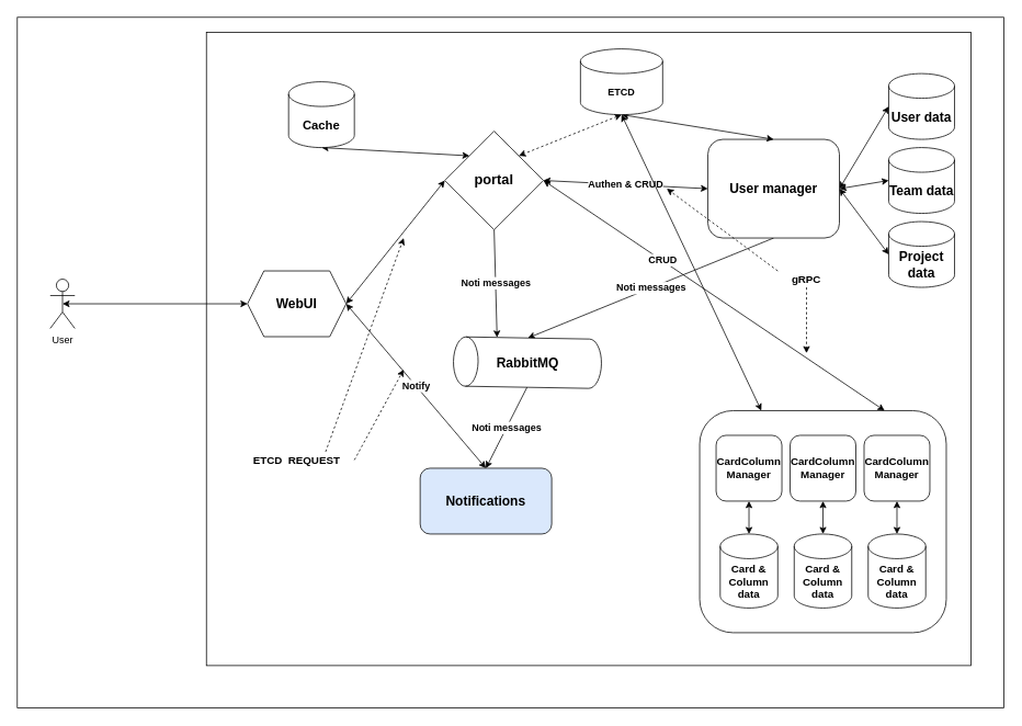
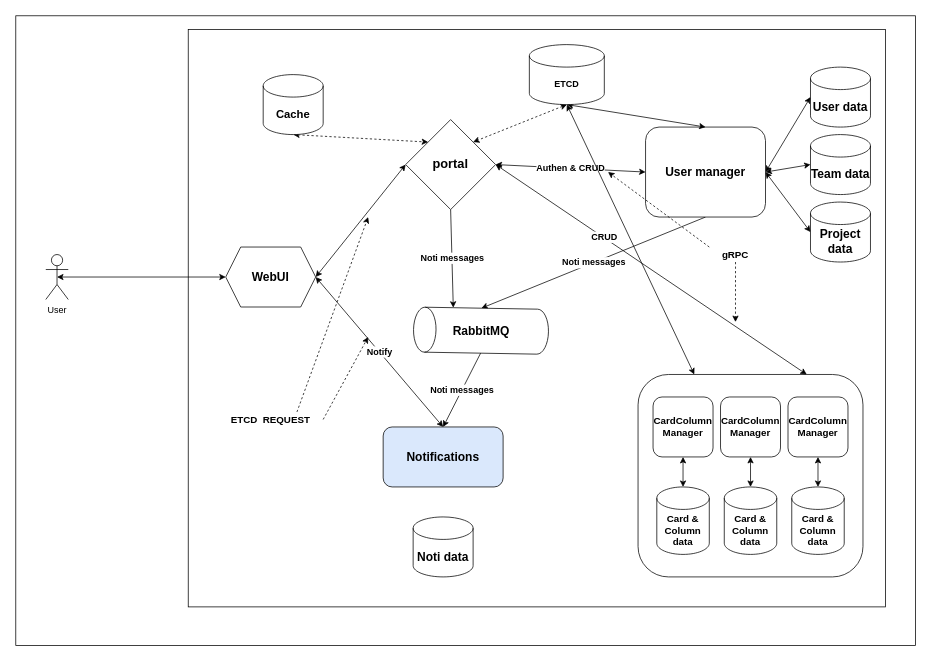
  <mxCell id="0" />
  <mxCell id="1" parent="0" />
  <mxCell id="2" value="" style="rounded=0;whiteSpace=wrap;html=1;" parent="1" vertex="1"><mxGeometry x="20" y="20.57" width="1200" height="840" as="geometry" /></mxCell>
  <mxCell id="3" value="" style="rounded=0;whiteSpace=wrap;html=1;" parent="1" vertex="1"><mxGeometry x="250" y="39" width="930" height="770" as="geometry" /></mxCell>
  <mxCell id="4" value="&lt;b&gt;&lt;font style=&quot;font-size: 16px&quot;&gt;User data&lt;/font&gt;&lt;/b&gt;" style="shape=cylinder3;whiteSpace=wrap;html=1;boundedLbl=1;backgroundOutline=1;size=15;" parent="1" vertex="1"><mxGeometry x="1080" width="80" height="80" as="geometry" y="89" /></mxCell>
  <mxCell id="5" style="edgeStyle=none;rounded=0;orthogonalLoop=1;jettySize=auto;html=1;exitX=0.5;exitY=0.5;exitDx=0;exitDy=0;exitPerimeter=0;entryX=0;entryY=0.5;entryDx=0;entryDy=0;startArrow=classic;startFill=1;" parent="1" source="6" target="9" edge="1"><mxGeometry relative="1" as="geometry" /></mxCell>
  <mxCell id="6" value="User" style="shape=umlActor;verticalLabelPosition=bottom;verticalAlign=top;html=1;outlineConnect=0;" parent="1" vertex="1"><mxGeometry x="60" y="339" width="30" height="60" as="geometry" /></mxCell>
  <mxCell id="7" style="rounded=0;orthogonalLoop=1;jettySize=auto;html=1;exitX=1;exitY=0.5;exitDx=0;exitDy=0;entryX=0;entryY=0.5;entryDx=0;entryDy=0;entryPerimeter=0;startArrow=classic;startFill=1;" parent="1" source="14" target="4" edge="1"><mxGeometry relative="1" as="geometry" /></mxCell>
  <mxCell id="8" style="edgeStyle=none;rounded=0;orthogonalLoop=1;jettySize=auto;html=1;exitX=1;exitY=0.5;exitDx=0;exitDy=0;entryX=0;entryY=0.5;entryDx=0;entryDy=0;startArrow=classic;startFill=1;" parent="1" source="9" target="12" edge="1"><mxGeometry relative="1" as="geometry"><Array as="points" /></mxGeometry></mxCell>
  <mxCell id="9" value="&lt;b&gt;&lt;font style=&quot;font-size: 16px&quot;&gt;WebUI&lt;/font&gt;&lt;/b&gt;" style="shape=hexagon;perimeter=hexagonPerimeter2;whiteSpace=wrap;html=1;fixedSize=1;" parent="1" vertex="1"><mxGeometry x="300" y="329" width="120" height="80" as="geometry" /></mxCell>
  <mxCell id="10" value="Notify" style="edgeStyle=none;rounded=0;orthogonalLoop=1;jettySize=auto;html=1;exitX=0.5;exitY=0;exitDx=0;exitDy=0;entryX=1;entryY=0.5;entryDx=0;entryDy=0;startArrow=classic;startFill=1;fontSize=12;fontStyle=1" parent="1" source="34" target="9" edge="1"><mxGeometry relative="1" as="geometry" /></mxCell>
  <mxCell id="11" value="&lt;b&gt;Noti messages&lt;/b&gt;" style="edgeStyle=none;rounded=0;orthogonalLoop=1;jettySize=auto;html=1;exitX=0.5;exitY=1;exitDx=0;exitDy=0;entryX=1;entryY=0;entryDx=0;entryDy=52.5;entryPerimeter=0;fontSize=12;" parent="1" source="12" target="37" edge="1"><mxGeometry relative="1" as="geometry" /></mxCell>
  <mxCell id="12" value="&lt;font style=&quot;font-size: 17px&quot;&gt;&lt;b&gt;portal&lt;/b&gt;&lt;/font&gt;" style="rhombus;whiteSpace=wrap;html=1;" parent="1" vertex="1"><mxGeometry x="540" y="159" width="120" height="120" as="geometry" /></mxCell>
  <mxCell id="13" value="&lt;b&gt;Noti messages&lt;/b&gt;" style="edgeStyle=none;rounded=0;orthogonalLoop=1;jettySize=auto;html=1;exitX=0.5;exitY=1;exitDx=0;exitDy=0;entryX=1;entryY=0.5;entryDx=0;entryDy=0;entryPerimeter=0;fontSize=12;" parent="1" source="14" target="37" edge="1"><mxGeometry relative="1" as="geometry" /></mxCell>
  <mxCell id="14" value="&lt;font style=&quot;font-size: 16px&quot;&gt;&lt;b&gt;User manager&lt;/b&gt;&lt;/font&gt;" style="rounded=1;whiteSpace=wrap;html=1;" parent="1" vertex="1"><mxGeometry x="860" y="169" width="160" height="120" as="geometry" /></mxCell>
  <mxCell id="15" value="&lt;font style=&quot;font-size: 12px&quot;&gt;&lt;b&gt;Authen &amp;amp; CRUD&lt;/b&gt;&lt;/font&gt;" style="edgeStyle=none;rounded=0;orthogonalLoop=1;jettySize=auto;html=1;exitX=1;exitY=0.5;exitDx=0;exitDy=0;entryX=0;entryY=0.5;entryDx=0;entryDy=0;startArrow=classic;startFill=1;" parent="1" source="12" target="14" edge="1"><mxGeometry x="210" y="40" as="geometry" /></mxCell>
  <mxCell id="16" value="&lt;font style=&quot;font-size: 16px&quot;&gt;&lt;b&gt;Team&amp;nbsp;data&lt;/b&gt;&lt;/font&gt;" style="shape=cylinder3;whiteSpace=wrap;html=1;boundedLbl=1;backgroundOutline=1;size=15;" parent="1" vertex="1"><mxGeometry x="1080" y="179" width="80" height="80" as="geometry" /></mxCell>
  <mxCell id="17" style="edgeStyle=none;rounded=0;orthogonalLoop=1;jettySize=auto;html=1;exitX=1;exitY=0.5;exitDx=0;exitDy=0;entryX=0;entryY=0.5;entryDx=0;entryDy=0;entryPerimeter=0;startArrow=classic;startFill=1;" parent="1" source="14" target="16" edge="1"><mxGeometry x="210" y="40" as="geometry" /></mxCell>
  <mxCell id="18" value="&lt;font style=&quot;font-size: 16px&quot;&gt;&lt;b&gt;Project data&lt;/b&gt;&lt;/font&gt;" style="shape=cylinder3;whiteSpace=wrap;html=1;boundedLbl=1;backgroundOutline=1;size=15;" parent="1" vertex="1"><mxGeometry x="1080" y="269" width="80" height="80" as="geometry" /></mxCell>
  <mxCell id="19" style="edgeStyle=none;rounded=0;orthogonalLoop=1;jettySize=auto;html=1;exitX=1;exitY=0.5;exitDx=0;exitDy=0;entryX=0;entryY=0.5;entryDx=0;entryDy=0;entryPerimeter=0;startArrow=classic;startFill=1;" parent="1" source="14" target="18" edge="1"><mxGeometry x="210" y="40" as="geometry" /></mxCell>
  <mxCell id="20" value="" style="group" parent="1" vertex="1" connectable="0"><mxGeometry x="850" y="499" width="300" height="270" as="geometry" /></mxCell>
  <mxCell id="21" value="" style="rounded=1;whiteSpace=wrap;html=1;" parent="20" vertex="1"><mxGeometry width="300" height="270" as="geometry" /></mxCell>
  <mxCell id="22" value="" style="group" parent="20" vertex="1" connectable="0"><mxGeometry x="20" y="30" width="260" height="210" as="geometry" /></mxCell>
  <mxCell id="23" value="&lt;font style=&quot;font-size: 13px&quot;&gt;&lt;b&gt;CardColumn&lt;br&gt;Manager&lt;/b&gt;&lt;/font&gt;" style="rounded=1;whiteSpace=wrap;html=1;" parent="22" vertex="1"><mxGeometry width="80" height="80" as="geometry" /></mxCell>
  <mxCell id="24" value="&lt;font style=&quot;font-size: 13px&quot;&gt;&lt;b&gt;&lt;span&gt;CardColumn&lt;/span&gt;&lt;br&gt;&lt;span&gt;Manager&lt;/span&gt;&lt;/b&gt;&lt;/font&gt;" style="rounded=1;whiteSpace=wrap;html=1;" parent="22" vertex="1"><mxGeometry x="90" width="80" height="80" as="geometry" /></mxCell>
  <mxCell id="25" value="&lt;font style=&quot;font-size: 13px&quot;&gt;&lt;b&gt;&lt;span&gt;CardColumn&lt;/span&gt;&lt;br&gt;&lt;span&gt;Manager&lt;/span&gt;&lt;/b&gt;&lt;/font&gt;" style="rounded=1;whiteSpace=wrap;html=1;" parent="22" vertex="1"><mxGeometry x="180" width="80" height="80" as="geometry" /></mxCell>
  <mxCell id="26" value="&lt;font style=&quot;font-size: 13px&quot;&gt;&lt;b&gt;Card &amp;amp; Column&lt;br&gt;data&lt;/b&gt;&lt;/font&gt;" style="shape=cylinder3;whiteSpace=wrap;html=1;boundedLbl=1;backgroundOutline=1;size=15;" parent="22" vertex="1"><mxGeometry x="5" y="120" width="70" height="90" as="geometry" /></mxCell>
  <mxCell id="27" value="&lt;b style=&quot;font-size: 13px&quot;&gt;Card &amp;amp; Column&lt;br&gt;data&lt;/b&gt;" style="shape=cylinder3;whiteSpace=wrap;html=1;boundedLbl=1;backgroundOutline=1;size=15;" parent="22" vertex="1"><mxGeometry x="95" y="120" width="70" height="90" as="geometry" /></mxCell>
  <mxCell id="28" value="&lt;b style=&quot;font-size: 13px&quot;&gt;Card &amp;amp; Column&lt;br&gt;data&lt;/b&gt;" style="shape=cylinder3;whiteSpace=wrap;html=1;boundedLbl=1;backgroundOutline=1;size=15;" parent="22" vertex="1"><mxGeometry x="185" y="120" width="70" height="90" as="geometry" /></mxCell>
  <mxCell id="29" style="edgeStyle=none;rounded=0;orthogonalLoop=1;jettySize=auto;html=1;exitX=0.5;exitY=1;exitDx=0;exitDy=0;entryX=0.5;entryY=0;entryDx=0;entryDy=0;entryPerimeter=0;startArrow=classic;startFill=1;" parent="22" source="23" target="26" edge="1"><mxGeometry relative="1" as="geometry" /></mxCell>
  <mxCell id="30" style="edgeStyle=none;rounded=0;orthogonalLoop=1;jettySize=auto;html=1;exitX=0.5;exitY=1;exitDx=0;exitDy=0;entryX=0.5;entryY=0;entryDx=0;entryDy=0;entryPerimeter=0;startArrow=classic;startFill=1;" parent="22" source="24" target="27" edge="1"><mxGeometry relative="1" as="geometry" /></mxCell>
  <mxCell id="31" style="edgeStyle=none;rounded=0;orthogonalLoop=1;jettySize=auto;html=1;exitX=0.5;exitY=1;exitDx=0;exitDy=0;entryX=0.5;entryY=0;entryDx=0;entryDy=0;entryPerimeter=0;startArrow=classic;startFill=1;" parent="22" source="25" target="28" edge="1"><mxGeometry relative="1" as="geometry" /></mxCell>
  <mxCell id="32" style="edgeStyle=none;rounded=0;orthogonalLoop=1;jettySize=auto;html=1;entryX=0.75;entryY=0;entryDx=0;entryDy=0;startArrow=classic;startFill=1;fontSize=12;fontStyle=1;exitX=1;exitY=0.5;exitDx=0;exitDy=0;" parent="1" source="12" target="21" edge="1"><mxGeometry x="210" y="40" as="geometry"><mxPoint x="660" y="189" as="sourcePoint" /></mxGeometry></mxCell>
  <mxCell id="33" value="CRUD" style="edgeLabel;html=1;align=center;verticalAlign=middle;resizable=0;points=[];fontSize=12;fontStyle=1" parent="32" vertex="1" connectable="0"><mxGeometry x="-0.35" relative="1" as="geometry"><mxPoint x="9" y="5" as="offset" /></mxGeometry></mxCell>
  <mxCell id="34" value="&lt;font style=&quot;font-size: 16px&quot;&gt;&lt;b&gt;Notifications&lt;/b&gt;&lt;/font&gt;" style="rounded=1;whiteSpace=wrap;html=1;fillColor=#dae8fc;" parent="1" vertex="1"><mxGeometry x="510" y="569" width="160" height="80" as="geometry" /></mxCell>
+ <mxCell id="35" value="&lt;font style=&quot;font-size: 16px&quot;&gt;&lt;b&gt;Noti data&lt;/b&gt;&lt;/font&gt;" style="shape=cylinder3;whiteSpace=wrap;html=1;boundedLbl=1;backgroundOutline=1;size=15;" parent="1" vertex="1"><mxGeometry x="550" y="689" width="80" height="80" as="geometry" /></mxCell>
  <mxCell id="36" value="" style="group" parent="1" vertex="1" connectable="0"><mxGeometry x="550" y="409.004" width="181.02" height="63.132" as="geometry" /></mxCell>
  <mxCell id="37" value="" style="shape=cylinder3;whiteSpace=wrap;html=1;boundedLbl=1;backgroundOutline=1;size=15;rotation=-89;" parent="36" vertex="1"><mxGeometry x="60.51" y="-58.434" width="60" height="180" as="geometry" /></mxCell>
  <mxCell id="38" value="&lt;font style=&quot;font-size: 16px&quot;&gt;&lt;b&gt;RabbitMQ&lt;/b&gt;&lt;/font&gt;" style="text;html=1;strokeColor=none;fillColor=none;align=center;verticalAlign=middle;whiteSpace=wrap;rounded=0;" parent="36" vertex="1"><mxGeometry x="70.51" y="21.566" width="40" height="20" as="geometry" /></mxCell>
  <mxCell id="39" value="&lt;b&gt;Noti messages&lt;/b&gt;" style="rounded=0;orthogonalLoop=1;jettySize=auto;html=1;exitX=0;exitY=0.5;exitDx=0;exitDy=0;exitPerimeter=0;entryX=0.5;entryY=0;entryDx=0;entryDy=0;fontSize=12;" parent="1" source="37" target="34" edge="1"><mxGeometry relative="1" as="geometry" /></mxCell>
  <mxCell id="40" style="edgeStyle=none;rounded=0;orthogonalLoop=1;jettySize=auto;html=1;exitX=0.75;exitY=0;exitDx=0;exitDy=0;fontSize=13;dashed=1;" parent="1" source="42" edge="1"><mxGeometry relative="1" as="geometry"><mxPoint x="490" y="289" as="targetPoint" /></mxGeometry></mxCell>
  <mxCell id="41" style="edgeStyle=none;rounded=0;orthogonalLoop=1;jettySize=auto;html=1;exitX=1;exitY=0.5;exitDx=0;exitDy=0;dashed=1;fontSize=13;" parent="1" source="42" edge="1"><mxGeometry relative="1" as="geometry"><mxPoint x="490" y="449" as="targetPoint" /></mxGeometry></mxCell>
  <mxCell id="42" value="ETCD&amp;nbsp; REQUEST" style="text;html=1;strokeColor=none;fillColor=none;align=center;verticalAlign=middle;whiteSpace=wrap;rounded=0;fontSize=13;fontStyle=1" parent="1" vertex="1"><mxGeometry x="290" y="549" width="140" height="20" as="geometry" /></mxCell>
  <mxCell id="43" style="edgeStyle=none;rounded=0;orthogonalLoop=1;jettySize=auto;html=1;exitX=0.25;exitY=0;exitDx=0;exitDy=0;dashed=1;fontSize=13;" parent="1" source="45" edge="1"><mxGeometry relative="1" as="geometry"><mxPoint x="810" y="229" as="targetPoint" /></mxGeometry></mxCell>
  <mxCell id="44" style="edgeStyle=none;rounded=0;orthogonalLoop=1;jettySize=auto;html=1;exitX=0.5;exitY=1;exitDx=0;exitDy=0;dashed=1;fontSize=13;" parent="1" source="45" edge="1"><mxGeometry relative="1" as="geometry"><mxPoint x="979.941" y="429" as="targetPoint" /></mxGeometry></mxCell>
  <mxCell id="45" value="gRPC" style="text;html=1;strokeColor=none;fillColor=none;align=center;verticalAlign=middle;whiteSpace=wrap;rounded=0;fontSize=13;fontStyle=1" parent="1" vertex="1"><mxGeometry x="910" y="329" width="140" height="20" as="geometry" /></mxCell>
- <mxCell id="46" style="rounded=0;orthogonalLoop=1;jettySize=auto;html=1;exitX=0.5;exitY=1;exitDx=0;exitDy=0;exitPerimeter=0;entryX=0;entryY=0;entryDx=0;entryDy=0;startArrow=classic;startFill=1;" parent="1" source="47" target="12" edge="1"><mxGeometry relative="1" as="geometry" /></mxCell>
+ <mxCell id="46" style="rounded=0;orthogonalLoop=1;jettySize=auto;html=1;exitX=0.5;exitY=1;exitDx=0;exitDy=0;exitPerimeter=0;entryX=0;entryY=0;entryDx=0;entryDy=0;startArrow=classic;startFill=1;dashed=1;" parent="1" source="47" target="12" edge="1"><mxGeometry relative="1" as="geometry" /></mxCell>
  <mxCell id="47" value="&lt;span style=&quot;font-size: 15px&quot;&gt;&lt;b&gt;Cache&lt;/b&gt;&lt;/span&gt;" style="shape=cylinder3;whiteSpace=wrap;html=1;boundedLbl=1;backgroundOutline=1;size=15;" parent="1" vertex="1"><mxGeometry x="350" y="99" width="80" height="80" as="geometry" /></mxCell>
  <mxCell id="48" style="rounded=0;orthogonalLoop=1;jettySize=auto;html=1;exitX=0.5;exitY=1;exitDx=0;exitDy=0;exitPerimeter=0;entryX=1;entryY=0;entryDx=0;entryDy=0;startArrow=classic;startFill=1;dashed=1;" edge="1" parent="1" source="51" target="12"><mxGeometry relative="1" as="geometry" /></mxCell>
  <mxCell id="49" style="edgeStyle=none;rounded=0;orthogonalLoop=1;jettySize=auto;html=1;exitX=0.5;exitY=1;exitDx=0;exitDy=0;exitPerimeter=0;entryX=0.5;entryY=0;entryDx=0;entryDy=0;startArrow=classic;startFill=1;" edge="1" parent="1" source="51" target="14"><mxGeometry relative="1" as="geometry" /></mxCell>
  <mxCell id="50" style="edgeStyle=none;rounded=0;orthogonalLoop=1;jettySize=auto;html=1;exitX=0.5;exitY=1;exitDx=0;exitDy=0;exitPerimeter=0;entryX=0.25;entryY=0;entryDx=0;entryDy=0;startArrow=classic;startFill=1;" edge="1" parent="1" source="51" target="21"><mxGeometry relative="1" as="geometry" /></mxCell>
  <mxCell id="51" value="&lt;b&gt;ETCD&lt;/b&gt;" style="shape=cylinder3;whiteSpace=wrap;html=1;boundedLbl=1;backgroundOutline=1;size=15;" vertex="1" parent="1"><mxGeometry x="705" y="59" width="100" height="80" as="geometry" /></mxCell>
